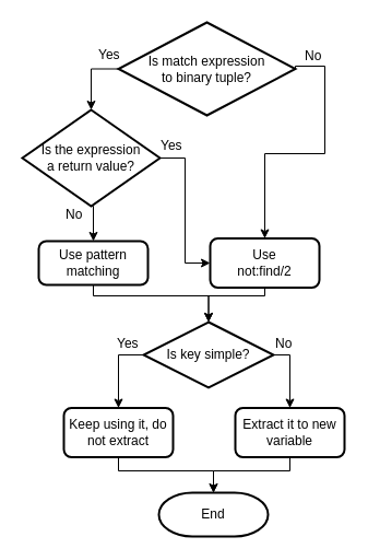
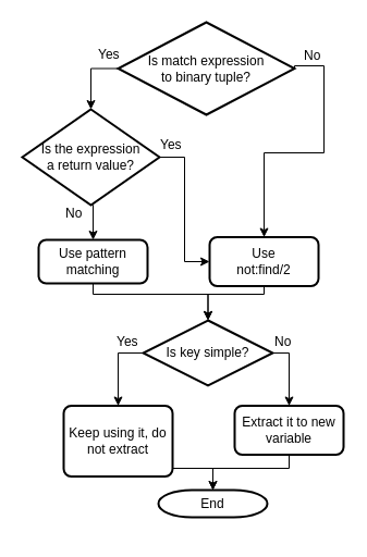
  <mxCell id="0" />
  <mxCell id="1" parent="0" />
  <mxCell id="2" style="edgeStyle=orthogonalEdgeStyle;rounded=0;orthogonalLoop=1;jettySize=auto;html=1;exitX=1;exitY=0.5;exitDx=0;exitDy=0;exitPerimeter=0;entryX=0.5;entryY=0;entryDx=0;entryDy=0;" parent="1" source="4" target="9" edge="1"><mxGeometry relative="1" as="geometry"><Array as="points"><mxPoint x="270" y="60" /><mxPoint x="297" y="60" /><mxPoint x="297" y="140" /><mxPoint x="242" y="140" /></Array><mxPoint x="390" y="90" as="targetPoint" /></mxGeometry></mxCell>
  <mxCell id="3" style="edgeStyle=orthogonalEdgeStyle;rounded=0;orthogonalLoop=1;jettySize=auto;html=1;entryX=0.5;entryY=0;entryDx=0;entryDy=0;entryPerimeter=0;exitX=0;exitY=0.5;exitDx=0;exitDy=0;exitPerimeter=0;" parent="1" source="4" target="22" edge="1"><mxGeometry relative="1" as="geometry" /></mxCell>
  <mxCell id="4" value="Is match expression &lt;br&gt;to binary tuple?" style="strokeWidth=2;html=1;shape=mxgraph.flowchart.decision;whiteSpace=wrap;" parent="1" vertex="1"><mxGeometry x="108" y="20" width="162" height="85" as="geometry" /></mxCell>
  <mxCell id="5" style="edgeStyle=orthogonalEdgeStyle;rounded=0;orthogonalLoop=1;jettySize=auto;html=1;exitX=0.5;exitY=1;exitDx=0;exitDy=0;entryX=0.5;entryY=0;entryDx=0;entryDy=0;entryPerimeter=0;" edge="1" parent="1" source="6" target="13"><mxGeometry relative="1" as="geometry"><Array as="points"><mxPoint x="85" y="270" /><mxPoint x="191" y="270" /></Array></mxGeometry></mxCell>
  <mxCell id="6" value="Use pattern matching" style="rounded=1;whiteSpace=wrap;html=1;absoluteArcSize=1;arcSize=14;strokeWidth=2;" parent="1" vertex="1"><mxGeometry x="35" y="220" width="100" height="40" as="geometry" /></mxCell>
  <mxCell id="7" value="Yes" style="text;html=1;resizable=0;points=[];autosize=1;align=left;verticalAlign=top;spacingTop=-4;" parent="1" vertex="1"><mxGeometry x="88" y="40" width="40" height="20" as="geometry" /></mxCell>
  <mxCell id="8" style="edgeStyle=orthogonalEdgeStyle;rounded=0;orthogonalLoop=1;jettySize=auto;html=1;exitX=0.5;exitY=1;exitDx=0;exitDy=0;entryX=0.5;entryY=0;entryDx=0;entryDy=0;entryPerimeter=0;" edge="1" parent="1" source="9" target="13"><mxGeometry relative="1" as="geometry"><Array as="points"><mxPoint x="242" y="270" /><mxPoint x="191" y="270" /></Array></mxGeometry></mxCell>
  <mxCell id="9" value="Use &lt;br&gt;not:find/2" style="rounded=1;whiteSpace=wrap;html=1;absoluteArcSize=1;arcSize=14;strokeWidth=2;" parent="1" vertex="1"><mxGeometry x="192" y="217.5" width="100" height="45" as="geometry" /></mxCell>
  <mxCell id="10" value="No" style="text;html=1;resizable=0;points=[];autosize=1;align=left;verticalAlign=top;spacingTop=-4;" parent="1" vertex="1"><mxGeometry x="277" y="41" width="30" height="20" as="geometry" /></mxCell>
  <mxCell id="11" style="edgeStyle=orthogonalEdgeStyle;rounded=0;orthogonalLoop=1;jettySize=auto;html=1;exitX=0;exitY=0.5;exitDx=0;exitDy=0;exitPerimeter=0;entryX=0.5;entryY=0;entryDx=0;entryDy=0;" parent="1" source="13" target="15" edge="1"><mxGeometry relative="1" as="geometry"><Array as="points"><mxPoint x="108" y="324" /></Array></mxGeometry></mxCell>
  <mxCell id="12" style="edgeStyle=orthogonalEdgeStyle;rounded=0;orthogonalLoop=1;jettySize=auto;html=1;entryX=0.5;entryY=0;entryDx=0;entryDy=0;exitX=1;exitY=0.5;exitDx=0;exitDy=0;exitPerimeter=0;" parent="1" source="13" target="17" edge="1"><mxGeometry relative="1" as="geometry"><Array as="points"><mxPoint x="265" y="324" /></Array></mxGeometry></mxCell>
  <mxCell id="13" value="Is key simple?" style="strokeWidth=2;html=1;shape=mxgraph.flowchart.decision;whiteSpace=wrap;" parent="1" vertex="1"><mxGeometry x="131" y="294" width="119" height="60" as="geometry" /></mxCell>
  <mxCell id="14" style="edgeStyle=orthogonalEdgeStyle;rounded=0;orthogonalLoop=1;jettySize=auto;html=1;endArrow=open;" parent="1" source="15" target="25" edge="1"><mxGeometry relative="1" as="geometry"><Array as="points"><mxPoint x="108" y="430" /><mxPoint x="195" y="430" /></Array></mxGeometry></mxCell>
- <mxCell id="15" value="Keep using it, do not extract" style="rounded=1;whiteSpace=wrap;html=1;absoluteArcSize=1;arcSize=14;strokeWidth=2;" parent="1" vertex="1"><mxGeometry x="58" y="372.5" width="100" height="45" as="geometry" /></mxCell>
+ <mxCell id="15" value="Keep using it, do not extract" style="rounded=1;whiteSpace=wrap;html=1;absoluteArcSize=1;arcSize=14;strokeWidth=2;" parent="1" vertex="1"><mxGeometry x="58" y="372.5" width="100" height="65" as="geometry" /></mxCell>
  <mxCell id="16" style="edgeStyle=orthogonalEdgeStyle;rounded=0;orthogonalLoop=1;jettySize=auto;html=1;entryX=0.5;entryY=0;entryDx=0;entryDy=0;entryPerimeter=0;" parent="1" source="17" target="25" edge="1"><mxGeometry relative="1" as="geometry"><Array as="points"><mxPoint x="265" y="430" /><mxPoint x="195" y="430" /></Array></mxGeometry></mxCell>
  <mxCell id="17" value="Extract it to new variable" style="rounded=1;whiteSpace=wrap;html=1;absoluteArcSize=1;arcSize=14;strokeWidth=2;" parent="1" vertex="1"><mxGeometry x="215" y="372.5" width="100" height="45" as="geometry" /></mxCell>
  <mxCell id="18" value="Yes" style="text;html=1;resizable=0;points=[];autosize=1;align=left;verticalAlign=top;spacingTop=-4;" parent="1" vertex="1"><mxGeometry x="105" y="304" width="40" height="20" as="geometry" /></mxCell>
  <mxCell id="19" value="No" style="text;html=1;resizable=0;points=[];autosize=1;align=left;verticalAlign=top;spacingTop=-4;" parent="1" vertex="1"><mxGeometry x="250" y="304" width="30" height="20" as="geometry" /></mxCell>
  <mxCell id="20" style="edgeStyle=orthogonalEdgeStyle;rounded=0;orthogonalLoop=1;jettySize=auto;html=1;exitX=0.5;exitY=1;exitDx=0;exitDy=0;exitPerimeter=0;entryX=0.5;entryY=0;entryDx=0;entryDy=0;" parent="1" source="22" target="6" edge="1"><mxGeometry relative="1" as="geometry" /></mxCell>
  <mxCell id="21" style="edgeStyle=orthogonalEdgeStyle;rounded=0;orthogonalLoop=1;jettySize=auto;html=1;entryX=0;entryY=0.5;entryDx=0;entryDy=0;" parent="1" source="22" target="9" edge="1"><mxGeometry relative="1" as="geometry" /></mxCell>
  <mxCell id="22" value="Is the expression&lt;br&gt;a return value?" style="strokeWidth=2;html=1;shape=mxgraph.flowchart.decision;whiteSpace=wrap;" parent="1" vertex="1"><mxGeometry x="20" y="100" width="126" height="88" as="geometry" /></mxCell>
  <mxCell id="23" value="No" style="text;html=1;resizable=0;points=[];autosize=1;align=left;verticalAlign=top;spacingTop=-4;" parent="1" vertex="1"><mxGeometry x="58" y="186" width="30" height="20" as="geometry" /></mxCell>
  <mxCell id="24" value="Yes" style="text;html=1;resizable=0;points=[];autosize=1;align=left;verticalAlign=top;spacingTop=-4;" parent="1" vertex="1"><mxGeometry x="145" y="122.5" width="40" height="20" as="geometry" /></mxCell>
- <mxCell id="25" value="End" style="strokeWidth=2;html=1;shape=mxgraph.flowchart.terminator;whiteSpace=wrap;" parent="1" vertex="1"><mxGeometry x="145" y="450" width="100" height="40" as="geometry" /></mxCell>
+ <mxCell id="25" value="End" style="strokeWidth=2;html=1;shape=mxgraph.flowchart.terminator;whiteSpace=wrap;" parent="1" vertex="1"><mxGeometry x="145" y="450" width="100" height="25" as="geometry" /></mxCell>
